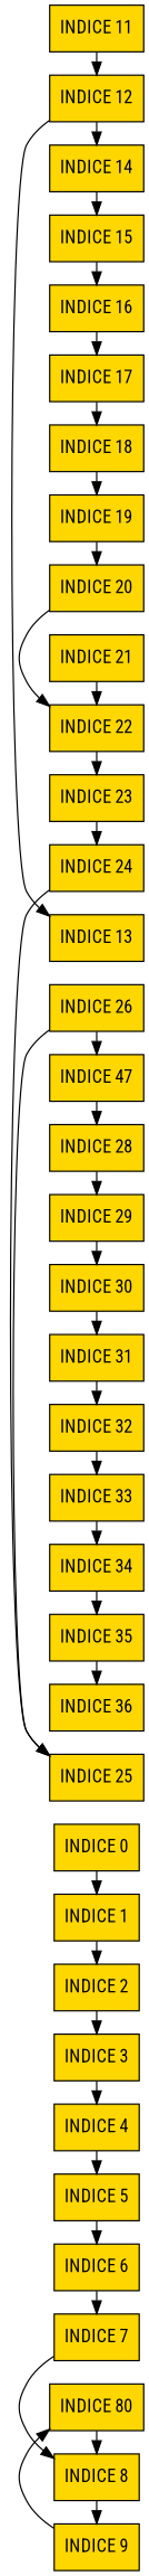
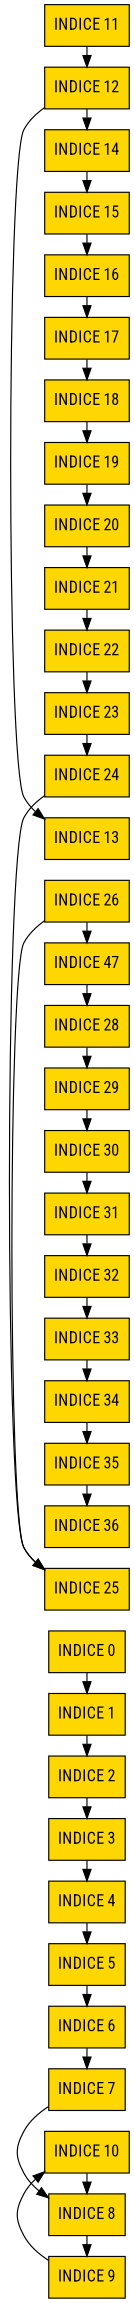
  digraph {
    fontname="Roboto Condensed"
    rankdir=LR
    node [fillcolor=gold fontname="Roboto Condensed" shape=box style=filled]
    edge [fontname="Roboto Condensed"]
    n1 [group=1 label="INDICE 0"]
    n2 [group=2 label="INDICE 1"]
    n3 [group=3 label="INDICE 2"]
    n4 [group=4 label="INDICE 3"]
    n5 [group=5 label="INDICE 4"]
    n6 [group=6 label="INDICE 5"]
    n7 [group=7 label="INDICE 6"]
    n8 [group=8 label="INDICE 7"]
    n9 [group=9 label="INDICE 8"]
    n10 [group=10 label="INDICE 9"]
-   n11 [group=11 label="INDICE 80"]
+   n11 [group=11 label="INDICE 10"]
    n12 [group=12 label="INDICE 11"]
    n13 [group=13 label="INDICE 12"]
    n14 [group=14 label="INDICE 13"]
    n15 [group=15 label="INDICE 14"]
    n16 [group=16 label="INDICE 15"]
    n17 [group=17 label="INDICE 16"]
    n18 [group=18 label="INDICE 17"]
    n19 [group=19 label="INDICE 18"]
    n20 [group=20 label="INDICE 19"]
    n21 [group=21 label="INDICE 20"]
    n22 [group=22 label="INDICE 21"]
    n23 [group=23 label="INDICE 22"]
    n24 [group=24 label="INDICE 23"]
    n25 [group=25 label="INDICE 24"]
    n26 [group=26 label="INDICE 25"]
    n27 [group=27 label="INDICE 26"]
    n28 [group=28 label="INDICE 47"]
    n29 [group=29 label="INDICE 28"]
    n30 [group=30 label="INDICE 29"]
    n31 [group=31 label="INDICE 30"]
    n32 [group=32 label="INDICE 31"]
    n33 [group=33 label="INDICE 32"]
    n34 [group=34 label="INDICE 33"]
    n35 [group=35 label="INDICE 34"]
    n36 [group=36 label="INDICE 35"]
    n37 [group=37 label="INDICE 36"]
    subgraph sub_1 {
      rank=same
      n1
      n2
      n3
      n4
      n5
      n6
      n7
      n8
      n9
      n10
      n11
      n12
      n13
      n14
      n15
      n16
      n17
      n18
      n19
      n20
      n21
      n22
      n23
      n24
      n25
      n26
      n27
      n28
      n29
      n30
      n31
      n32
      n33
      n34
      n35
      n36
      n37
    }
    n1 -> n2
    n2 -> n3
    n3 -> n4
    n4 -> n5
    n5 -> n6
    n6 -> n7
    n7 -> n8
    n8 -> n9
    n9 -> n10
    n10 -> n11
    n11 -> n9
    n12 -> n13
    n13 -> n14
    n13 -> n15
    n15 -> n16
    n16 -> n17
    n17 -> n18
    n18 -> n19
    n19 -> n20
    n20 -> n21
-   n21 -> n23
+   n21 -> n22
    n22 -> n23
    n23 -> n24
    n24 -> n25
    n25 -> n26
    n27 -> n26
    n27 -> n28
    n28 -> n29
    n29 -> n30
    n30 -> n31
    n31 -> n32
    n32 -> n33
    n33 -> n34
    n34 -> n35
    n35 -> n36
    n36 -> n37
  }
